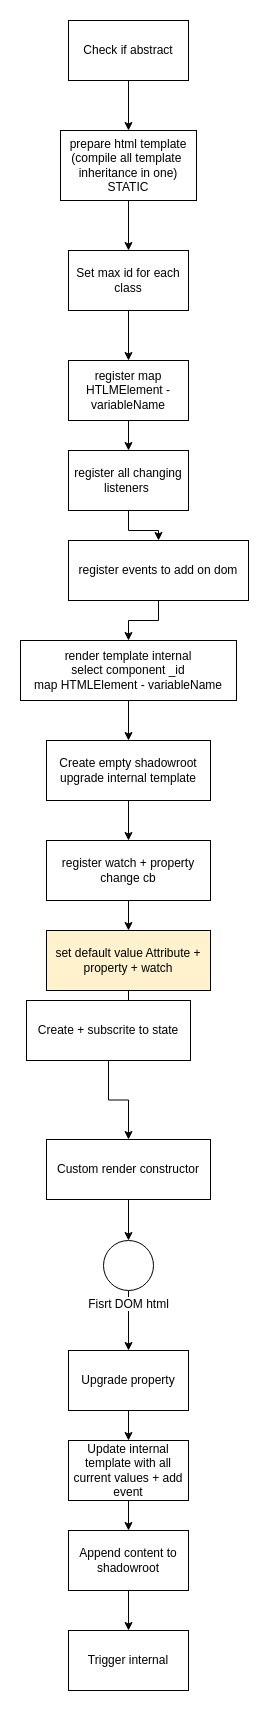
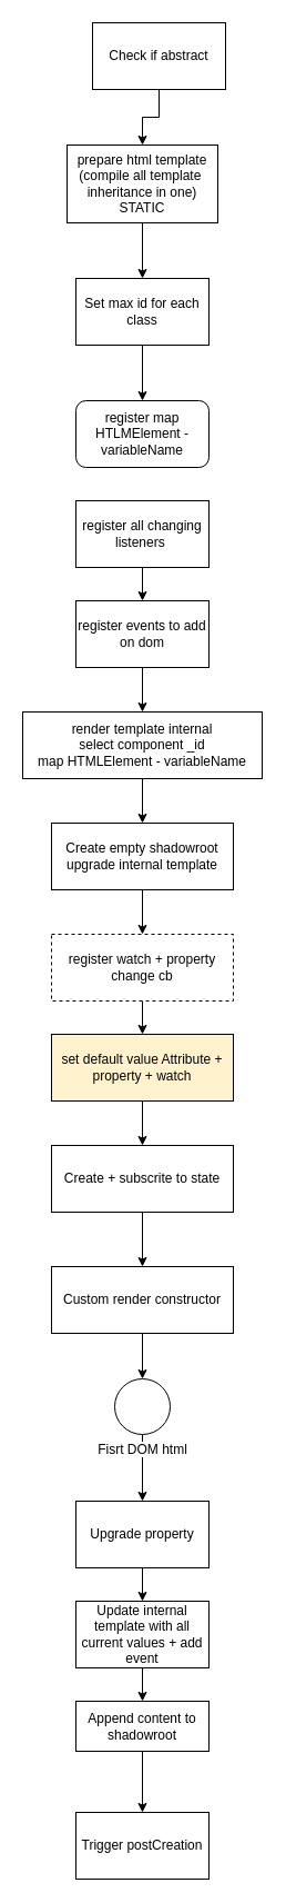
  <mxCell id="0" />
  <mxCell id="1" parent="0" />
  <mxCell id="2" style="edgeStyle=orthogonalEdgeStyle;rounded=0;orthogonalLoop=1;jettySize=auto;html=1;entryX=0.5;entryY=0;entryDx=0;entryDy=0;" edge="1" parent="1" source="3" target="5"><mxGeometry relative="1" as="geometry"><mxPoint x="128" y="140" as="targetPoint" /></mxGeometry></mxCell>
- <mxCell id="3" value="Check if abstract" style="rounded=0;whiteSpace=wrap;html=1;" vertex="1" parent="1"><mxGeometry x="68" y="20" width="120" height="60" as="geometry" /></mxCell>
+ <mxCell id="3" value="Check if abstract" style="rounded=0;whiteSpace=wrap;html=1;" vertex="1" parent="1"><mxGeometry x="83" y="20" width="120" height="60" as="geometry" /></mxCell>
  <mxCell id="4" style="edgeStyle=orthogonalEdgeStyle;rounded=0;orthogonalLoop=1;jettySize=auto;html=1;entryX=0.5;entryY=0;entryDx=0;entryDy=0;" edge="1" parent="1" source="5" target="7"><mxGeometry relative="1" as="geometry"><mxPoint x="128" y="260" as="targetPoint" /></mxGeometry></mxCell>
  <mxCell id="5" value="prepare html template (compile all template&amp;nbsp; inheritance in one)&lt;br&gt;STATIC" style="rounded=0;whiteSpace=wrap;html=1;" vertex="1" parent="1"><mxGeometry x="60" y="130" width="136" height="70" as="geometry" /></mxCell>
  <mxCell id="6" style="edgeStyle=orthogonalEdgeStyle;rounded=0;orthogonalLoop=1;jettySize=auto;html=1;" edge="1" parent="1" source="7" target="9"><mxGeometry relative="1" as="geometry" /></mxCell>
  <mxCell id="7" value="Set max id for each class" style="rounded=0;whiteSpace=wrap;html=1;" vertex="1" parent="1"><mxGeometry x="68" y="250" width="120" height="60" as="geometry" /></mxCell>
- <mxCell id="8" style="edgeStyle=orthogonalEdgeStyle;rounded=0;orthogonalLoop=1;jettySize=auto;html=1;" edge="1" parent="1" source="9" target="11"><mxGeometry relative="1" as="geometry" /></mxCell>
- <mxCell id="9" value="register map HTLMElement - variableName" style="rounded=0;whiteSpace=wrap;html=1;" vertex="1" parent="1"><mxGeometry x="68" y="360" width="120" height="60" as="geometry" /></mxCell>
+ <mxCell id="9" value="register map HTLMElement - variableName" style="whiteSpace=wrap;html=1;rounded=1;" vertex="1" parent="1"><mxGeometry x="68" y="360" width="120" height="60" as="geometry" /></mxCell>
  <mxCell id="10" style="edgeStyle=orthogonalEdgeStyle;rounded=0;orthogonalLoop=1;jettySize=auto;html=1;" edge="1" parent="1" source="11" target="13"><mxGeometry relative="1" as="geometry" /></mxCell>
  <mxCell id="11" value="register all changing listeners&amp;nbsp;" style="rounded=0;whiteSpace=wrap;html=1;" vertex="1" parent="1"><mxGeometry x="68" y="450" width="120" height="60" as="geometry" /></mxCell>
  <mxCell id="12" style="edgeStyle=orthogonalEdgeStyle;rounded=0;orthogonalLoop=1;jettySize=auto;html=1;" edge="1" parent="1" source="13" target="15"><mxGeometry relative="1" as="geometry" /></mxCell>
- <mxCell id="13" value="register events to add on dom" style="rounded=0;whiteSpace=wrap;html=1;" vertex="1" parent="1"><mxGeometry x="68" y="540" width="180" height="60" as="geometry" /></mxCell>
+ <mxCell id="13" value="register events to add on dom" style="rounded=0;whiteSpace=wrap;html=1;" vertex="1" parent="1"><mxGeometry x="68" y="540" width="120" height="60" as="geometry" /></mxCell>
  <mxCell id="14" style="edgeStyle=orthogonalEdgeStyle;rounded=0;orthogonalLoop=1;jettySize=auto;html=1;" edge="1" parent="1" source="15" target="17"><mxGeometry relative="1" as="geometry" /></mxCell>
  <mxCell id="15" value="render template internal&lt;br&gt;select component _id&lt;br&gt;map HTMLElement - variableName&lt;br&gt;" style="rounded=0;whiteSpace=wrap;html=1;" vertex="1" parent="1"><mxGeometry x="20" y="640" width="216" height="60" as="geometry" /></mxCell>
  <mxCell id="16" style="edgeStyle=orthogonalEdgeStyle;rounded=0;orthogonalLoop=1;jettySize=auto;html=1;entryX=0.5;entryY=0;entryDx=0;entryDy=0;" edge="1" parent="1" source="17" target="21"><mxGeometry relative="1" as="geometry" /></mxCell>
  <mxCell id="17" value="Create empty shadowroot&lt;br&gt;upgrade internal template" style="rounded=0;whiteSpace=wrap;html=1;" vertex="1" parent="1"><mxGeometry x="46" y="740" width="164" height="60" as="geometry" /></mxCell>
  <mxCell id="18" style="edgeStyle=orthogonalEdgeStyle;rounded=0;orthogonalLoop=1;jettySize=auto;html=1;" edge="1" parent="1" source="19" target="29"><mxGeometry relative="1" as="geometry"><mxPoint x="128" y="1340" as="targetPoint" /></mxGeometry></mxCell>
  <mxCell id="19" value="Fisrt DOM html" style="shape=mxgraph.bpmn.shape;html=1;verticalLabelPosition=bottom;labelBackgroundColor=#ffffff;verticalAlign=top;align=center;perimeter=ellipsePerimeter;outlineConnect=0;outline=standard;symbol=general;" vertex="1" parent="1"><mxGeometry x="103" y="1240" width="50" height="50" as="geometry" /></mxCell>
  <mxCell id="20" style="edgeStyle=orthogonalEdgeStyle;rounded=0;orthogonalLoop=1;jettySize=auto;html=1;" edge="1" parent="1" source="21" target="23"><mxGeometry relative="1" as="geometry" /></mxCell>
- <mxCell id="21" value="register watch + property change cb" style="rounded=0;whiteSpace=wrap;html=1;" vertex="1" parent="1"><mxGeometry x="46" y="840" width="164" height="60" as="geometry" /></mxCell>
+ <mxCell id="21" value="register watch + property change cb" style="rounded=0;whiteSpace=wrap;html=1;dashed=1;" vertex="1" parent="1"><mxGeometry x="46" y="840" width="164" height="60" as="geometry" /></mxCell>
  <mxCell id="22" style="edgeStyle=orthogonalEdgeStyle;rounded=0;orthogonalLoop=1;jettySize=auto;html=1;" edge="1" parent="1" source="23" target="25"><mxGeometry relative="1" as="geometry" /></mxCell>
  <mxCell id="23" value="set default value Attribute + property + watch" style="rounded=0;whiteSpace=wrap;html=1;fillColor=#fff2cc;" vertex="1" parent="1"><mxGeometry x="46" y="930" width="164" height="60" as="geometry" /></mxCell>
  <mxCell id="24" style="edgeStyle=orthogonalEdgeStyle;rounded=0;orthogonalLoop=1;jettySize=auto;html=1;" edge="1" parent="1" source="25" target="27"><mxGeometry relative="1" as="geometry"><mxPoint x="128" y="1140" as="targetPoint" /></mxGeometry></mxCell>
- <mxCell id="25" value="Create + subscrite to state" style="rounded=0;whiteSpace=wrap;html=1;" vertex="1" parent="1"><mxGeometry x="26" y="1000" width="164" height="60" as="geometry" /></mxCell>
+ <mxCell id="25" value="Create + subscrite to state" style="rounded=0;whiteSpace=wrap;html=1;" vertex="1" parent="1"><mxGeometry x="46" y="1030" width="164" height="60" as="geometry" /></mxCell>
  <mxCell id="26" style="edgeStyle=orthogonalEdgeStyle;rounded=0;orthogonalLoop=1;jettySize=auto;html=1;" edge="1" parent="1" source="27" target="19"><mxGeometry relative="1" as="geometry" /></mxCell>
  <mxCell id="27" value="Custom render constructor" style="rounded=0;whiteSpace=wrap;html=1;" vertex="1" parent="1"><mxGeometry x="46" y="1139" width="164" height="60" as="geometry" /></mxCell>
  <mxCell id="28" style="edgeStyle=orthogonalEdgeStyle;rounded=0;orthogonalLoop=1;jettySize=auto;html=1;" edge="1" parent="1" source="29" target="31"><mxGeometry relative="1" as="geometry" /></mxCell>
  <mxCell id="29" value="Upgrade property" style="rounded=0;whiteSpace=wrap;html=1;" vertex="1" parent="1"><mxGeometry x="68" y="1350" width="120" height="60" as="geometry" /></mxCell>
  <mxCell id="30" style="edgeStyle=orthogonalEdgeStyle;rounded=0;orthogonalLoop=1;jettySize=auto;html=1;" edge="1" parent="1" source="31" target="33"><mxGeometry relative="1" as="geometry" /></mxCell>
  <mxCell id="31" value="Update internal template with all current values + add event" style="rounded=0;whiteSpace=wrap;html=1;" vertex="1" parent="1"><mxGeometry x="68" y="1440" width="120" height="60" as="geometry" /></mxCell>
  <mxCell id="32" style="edgeStyle=orthogonalEdgeStyle;rounded=0;orthogonalLoop=1;jettySize=auto;html=1;" edge="1" parent="1" source="33" target="34"><mxGeometry relative="1" as="geometry" /></mxCell>
- <mxCell id="33" value="Append content to shadowroot" style="rounded=0;whiteSpace=wrap;html=1;" vertex="1" parent="1"><mxGeometry x="68" y="1530" width="120" height="60" as="geometry" /></mxCell>
- <mxCell id="34" value="Trigger internal" style="rounded=0;whiteSpace=wrap;html=1;" vertex="1" parent="1"><mxGeometry x="68" y="1630" width="120" height="60" as="geometry" /></mxCell>
+ <mxCell id="33" value="Append content to shadowroot" style="rounded=0;whiteSpace=wrap;html=1;" vertex="1" parent="1"><mxGeometry x="68" y="1530" width="120" height="45" as="geometry" /></mxCell>
+ <mxCell id="34" value="Trigger postCreation" style="rounded=0;whiteSpace=wrap;html=1;" vertex="1" parent="1"><mxGeometry x="68" y="1630" width="120" height="60" as="geometry" /></mxCell>
